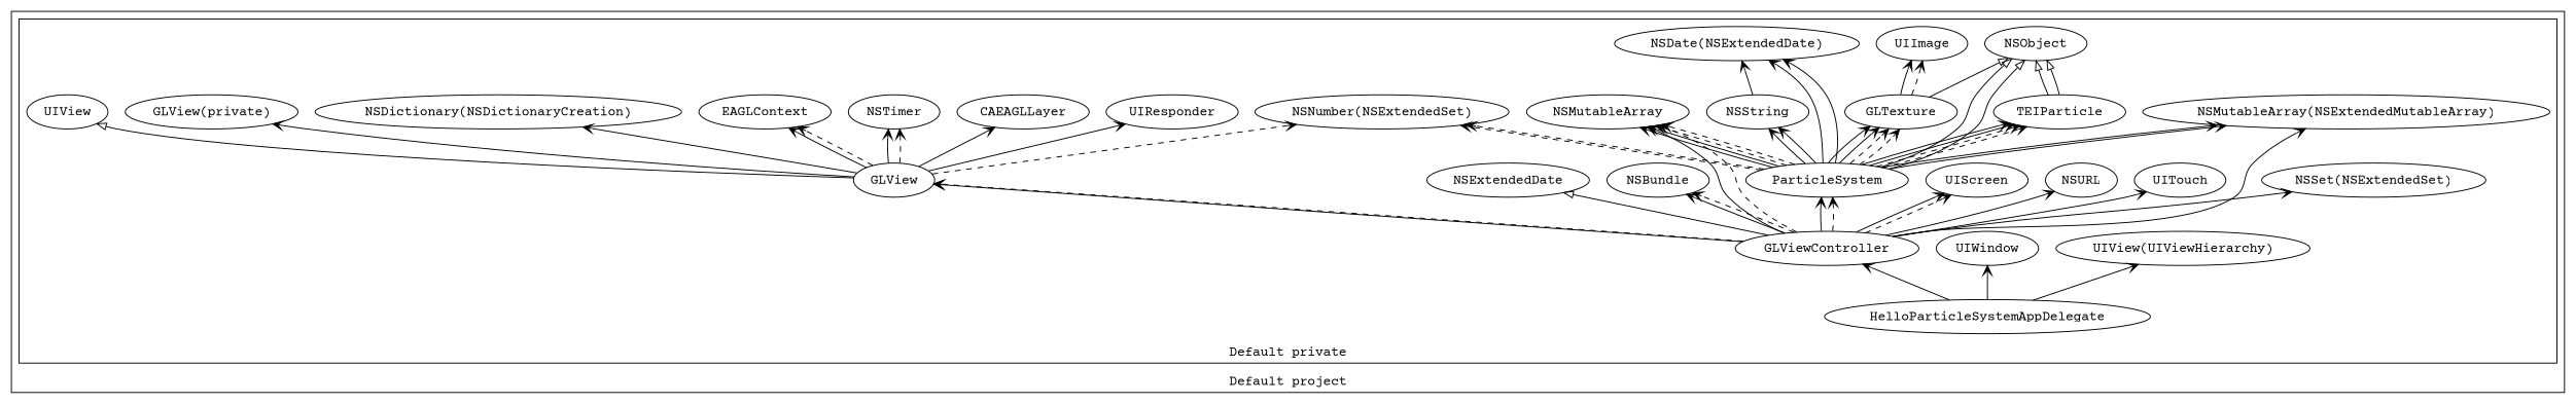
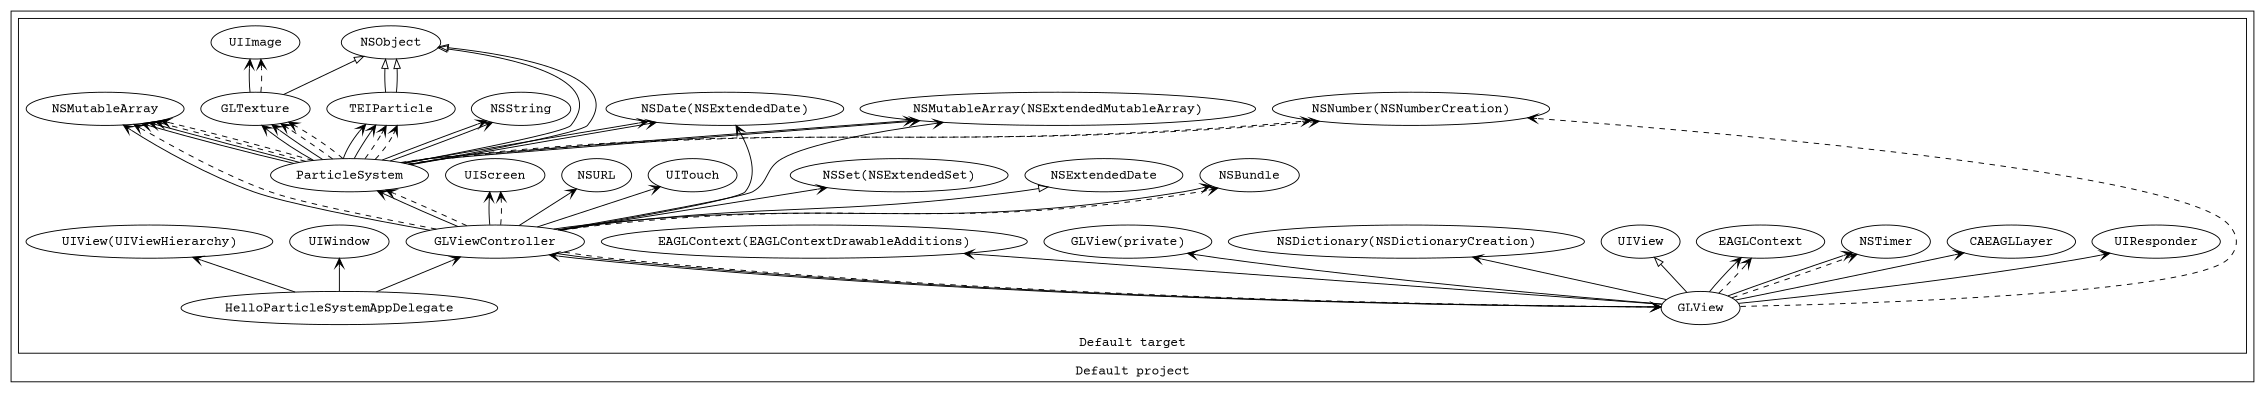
  digraph {
    fontname="Courier Prime"
    rankdir=BT
    node [fontname="Courier Prime"]
    edge [arrowhead=open fontname="Courier Prime" style=solid]
    n1 [label=GLView]
    n2 [label=UIView]
    n3 [label=EAGLContext]
    n4 [label=NSTimer]
    n5 [label=CAEAGLLayer]
    n6 [label=GLViewController]
    n7 [label=UIResponder]
-   n8 [label="NSNumber(NSExtendedSet)"]
+   n8 [label="NSNumber(NSNumberCreation)"]
+   n9 [label="EAGLContext(EAGLContextDrawableAdditions)"]
    n10 [label="GLView(private)"]
    n11 [label="NSDictionary(NSDictionaryCreation)"]
    n12 [label=NSExtendedDate]
    n13 [label=NSBundle]
    n14 [label=NSMutableArray]
    n15 [label=ParticleSystem]
    n16 [label=UIScreen]
    n17 [label=NSURL]
    n18 [label=UITouch]
    n19 [label="NSDate(NSExtendedDate)"]
    n20 [label="NSMutableArray(NSExtendedMutableArray)"]
    n21 [label="NSSet(NSExtendedSet)"]
    n22 [label=NSObject]
    n23 [label=GLTexture]
    n24 [label=TEIParticle]
    n25 [label=NSString]
    n26 [label=HelloParticleSystemAppDelegate]
    n27 [label=UIWindow]
    n28 [label="UIView(UIViewHierarchy)"]
    n29 [label=UIImage]
    subgraph cluster_1 {
      label="Default project"
      subgraph cluster_2 {
-       label="Default private"
+       label="Default target"
        n1
        n2
        n3
        n4
        n5
        n6
        n7
        n8
+       n9
        n10
        n11
        n12
        n13
        n14
        n15
        n16
        n17
        n18
        n19
        n20
        n21
        n22
        n23
        n24
        n25
        n26
        n27
        n28
        n29
      }
    }
    n1 -> n2 [arrowhead=empty]
    n1 -> n3
    n1 -> n3 [style=dashed]
    n1 -> n4
    n1 -> n4 [style=dashed]
    n1 -> n5
+   n1 -> n6
    n1 -> n7
    n1 -> n8 [style=dashed]
+   n1 -> n9
    n1 -> n10
    n1 -> n11
    n6 -> n1
    n6 -> n1 [style=dashed]
    n6 -> n12 [arrowhead=empty]
    n6 -> n13
    n6 -> n13 [style=dashed]
    n6 -> n14
    n6 -> n14 [style=dashed]
    n6 -> n15
    n6 -> n15 [style=dashed]
    n6 -> n16
    n6 -> n16 [style=dashed]
    n6 -> n17
    n6 -> n18
-   n25 -> n19
+   n6 -> n19
    n6 -> n20
    n6 -> n21
    n15 -> n8 [style=dashed]
    n15 -> n8 [style=dashed]
    n15 -> n14
    n15 -> n14
    n15 -> n14 [style=dashed]
    n15 -> n14 [style=dashed]
    n15 -> n19
    n15 -> n19
    n15 -> n20
    n15 -> n20
    n15 -> n22 [arrowhead=empty]
    n15 -> n22 [arrowhead=empty]
    n15 -> n23
    n15 -> n23
    n15 -> n23 [style=dashed]
    n15 -> n23 [style=dashed]
    n15 -> n24
    n15 -> n24
    n15 -> n24 [style=dashed]
    n15 -> n24 [style=dashed]
    n15 -> n25
    n15 -> n25
    n23 -> n22 [arrowhead=empty]
    n23 -> n29
    n23 -> n29 [style=dashed]
    n24 -> n22 [arrowhead=empty]
    n24 -> n22 [arrowhead=empty]
    n26 -> n6
    n26 -> n27
    n26 -> n28
  }
